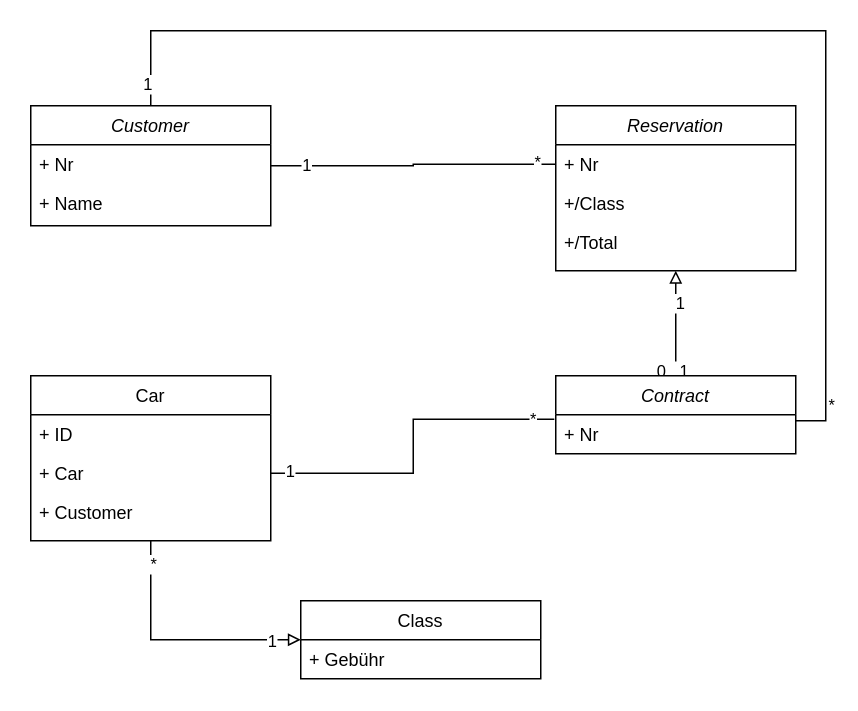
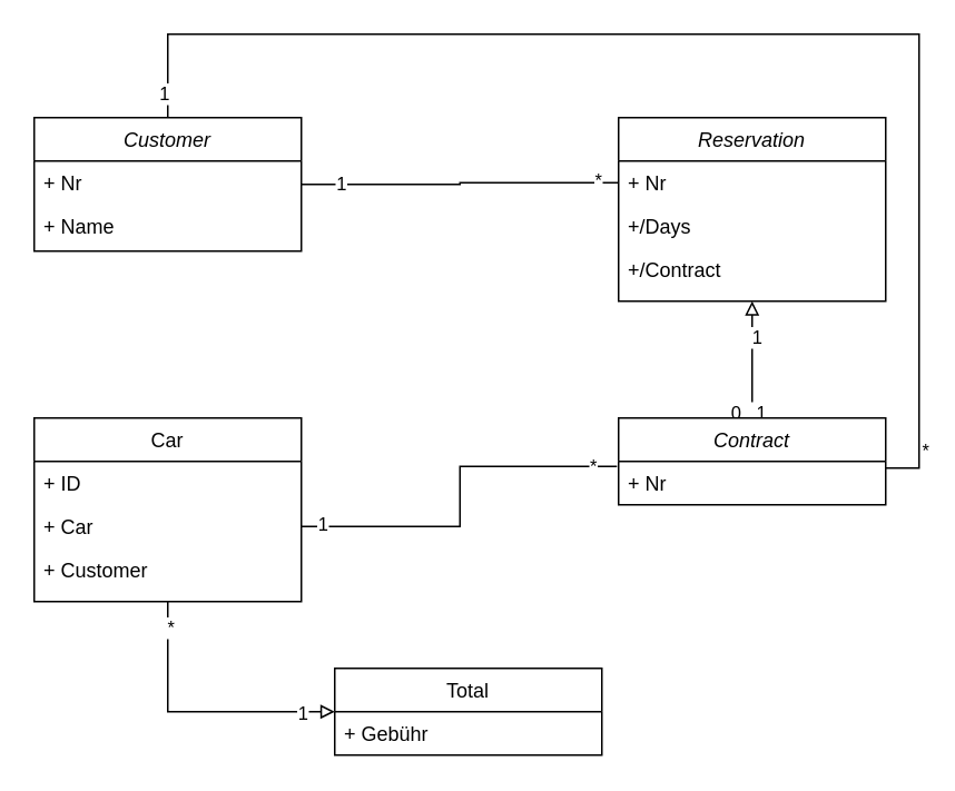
  <mxCell id="0" />
  <mxCell id="1" parent="0" />
  <mxCell id="2" style="edgeStyle=orthogonalEdgeStyle;rounded=0;orthogonalLoop=1;jettySize=auto;html=1;entryX=0;entryY=0.5;entryDx=0;entryDy=0;endArrow=none;endFill=0;" edge="1" parent="1" source="8" target="19"><mxGeometry relative="1" as="geometry" /></mxCell>
  <mxCell id="3" value="1" style="edgeLabel;html=1;align=center;verticalAlign=middle;resizable=0;points=[];" vertex="1" connectable="0" parent="2"><mxGeometry x="-0.759" y="1" relative="1" as="geometry"><mxPoint as="offset" /></mxGeometry></mxCell>
  <mxCell id="4" value="*" style="edgeLabel;html=1;align=center;verticalAlign=middle;resizable=0;points=[];" vertex="1" connectable="0" parent="2"><mxGeometry x="0.864" y="2" relative="1" as="geometry"><mxPoint as="offset" /></mxGeometry></mxCell>
  <mxCell id="5" style="edgeStyle=orthogonalEdgeStyle;rounded=0;orthogonalLoop=1;jettySize=auto;html=1;entryX=1;entryY=0.154;entryDx=0;entryDy=0;entryPerimeter=0;endArrow=none;endFill=0;" edge="1" parent="1" source="8" target="26"><mxGeometry relative="1" as="geometry"><Array as="points"><mxPoint x="100" y="20" /><mxPoint x="550" y="20" /><mxPoint x="550" y="280" /></Array></mxGeometry></mxCell>
  <mxCell id="6" value="1" style="edgeLabel;html=1;align=center;verticalAlign=middle;resizable=0;points=[];" vertex="1" connectable="0" parent="5"><mxGeometry x="-0.962" y="3" relative="1" as="geometry"><mxPoint as="offset" /></mxGeometry></mxCell>
  <mxCell id="7" value="*" style="edgeLabel;html=1;align=center;verticalAlign=middle;resizable=0;points=[];" vertex="1" connectable="0" parent="5"><mxGeometry x="0.92" y="3" relative="1" as="geometry"><mxPoint as="offset" /></mxGeometry></mxCell>
  <mxCell id="8" value="Customer" style="swimlane;fontStyle=2;align=center;verticalAlign=top;childLayout=stackLayout;horizontal=1;startSize=26;horizontalStack=0;resizeParent=1;resizeLast=0;collapsible=1;marginBottom=0;rounded=0;shadow=0;strokeWidth=1;" parent="1" vertex="1"><mxGeometry x="20" y="70" width="160" height="80" as="geometry"><mxRectangle x="230" y="140" width="160" height="26" as="alternateBounds" /></mxGeometry></mxCell>
  <mxCell id="9" value="+ Nr" style="text;align=left;verticalAlign=top;spacingLeft=4;spacingRight=4;overflow=hidden;rotatable=0;points=[[0,0.5],[1,0.5]];portConstraint=eastwest;" parent="8" vertex="1"><mxGeometry y="26" width="160" height="26" as="geometry" /></mxCell>
  <mxCell id="10" value="+ Name" style="text;align=left;verticalAlign=top;spacingLeft=4;spacingRight=4;overflow=hidden;rotatable=0;points=[[0,0.5],[1,0.5]];portConstraint=eastwest;rounded=0;shadow=0;html=0;" parent="8" vertex="1"><mxGeometry y="52" width="160" height="26" as="geometry" /></mxCell>
  <mxCell id="11" style="edgeStyle=orthogonalEdgeStyle;rounded=0;orthogonalLoop=1;jettySize=auto;html=1;entryX=0;entryY=0.5;entryDx=0;entryDy=0;exitX=0.5;exitY=1;exitDx=0;exitDy=0;endArrow=block;endFill=0;" edge="1" parent="1" source="14" target="27"><mxGeometry relative="1" as="geometry" /></mxCell>
  <mxCell id="12" value="*" style="edgeLabel;html=1;align=center;verticalAlign=middle;resizable=0;points=[];" vertex="1" connectable="0" parent="11"><mxGeometry x="-0.819" y="1" relative="1" as="geometry"><mxPoint as="offset" /></mxGeometry></mxCell>
  <mxCell id="13" value="1" style="edgeLabel;html=1;align=center;verticalAlign=middle;resizable=0;points=[];" vertex="1" connectable="0" parent="11"><mxGeometry x="0.759" relative="1" as="geometry"><mxPoint as="offset" /></mxGeometry></mxCell>
  <mxCell id="14" value="Car" style="swimlane;fontStyle=0;align=center;verticalAlign=top;childLayout=stackLayout;horizontal=1;startSize=26;horizontalStack=0;resizeParent=1;resizeLast=0;collapsible=1;marginBottom=0;rounded=0;shadow=0;strokeWidth=1;" parent="1" vertex="1"><mxGeometry x="20" y="250" width="160" height="110" as="geometry"><mxRectangle x="130" y="380" width="160" height="26" as="alternateBounds" /></mxGeometry></mxCell>
  <mxCell id="15" value="+ ID" style="text;align=left;verticalAlign=top;spacingLeft=4;spacingRight=4;overflow=hidden;rotatable=0;points=[[0,0.5],[1,0.5]];portConstraint=eastwest;" parent="14" vertex="1"><mxGeometry y="26" width="160" height="26" as="geometry" /></mxCell>
  <mxCell id="16" value="+ Car" style="text;align=left;verticalAlign=top;spacingLeft=4;spacingRight=4;overflow=hidden;rotatable=0;points=[[0,0.5],[1,0.5]];portConstraint=eastwest;rounded=0;shadow=0;html=0;" parent="14" vertex="1"><mxGeometry y="52" width="160" height="26" as="geometry" /></mxCell>
  <mxCell id="17" value="+ Customer" style="text;align=left;verticalAlign=top;spacingLeft=4;spacingRight=4;overflow=hidden;rotatable=0;points=[[0,0.5],[1,0.5]];portConstraint=eastwest;rounded=0;shadow=0;html=0;" vertex="1" parent="14"><mxGeometry y="78" width="160" height="26" as="geometry" /></mxCell>
  <mxCell id="18" value="Reservation" style="swimlane;fontStyle=2;align=center;verticalAlign=top;childLayout=stackLayout;horizontal=1;startSize=26;horizontalStack=0;resizeParent=1;resizeLast=0;collapsible=1;marginBottom=0;rounded=0;shadow=0;strokeWidth=1;" vertex="1" parent="1"><mxGeometry x="370" y="70" width="160" height="110" as="geometry"><mxRectangle x="230" y="140" width="160" height="26" as="alternateBounds" /></mxGeometry></mxCell>
  <mxCell id="19" value="+ Nr" style="text;align=left;verticalAlign=top;spacingLeft=4;spacingRight=4;overflow=hidden;rotatable=0;points=[[0,0.5],[1,0.5]];portConstraint=eastwest;" vertex="1" parent="18"><mxGeometry y="26" width="160" height="26" as="geometry" /></mxCell>
- <mxCell id="20" value="+/Class" style="text;align=left;verticalAlign=top;spacingLeft=4;spacingRight=4;overflow=hidden;rotatable=0;points=[[0,0.5],[1,0.5]];portConstraint=eastwest;rounded=0;shadow=0;html=0;" vertex="1" parent="18"><mxGeometry y="52" width="160" height="26" as="geometry" /></mxCell>
- <mxCell id="21" value="+/Total" style="text;align=left;verticalAlign=top;spacingLeft=4;spacingRight=4;overflow=hidden;rotatable=0;points=[[0,0.5],[1,0.5]];portConstraint=eastwest;rounded=0;shadow=0;html=0;" vertex="1" parent="18"><mxGeometry y="78" width="160" height="26" as="geometry" /></mxCell>
+ <mxCell id="20" value="+/Days" style="text;align=left;verticalAlign=top;spacingLeft=4;spacingRight=4;overflow=hidden;rotatable=0;points=[[0,0.5],[1,0.5]];portConstraint=eastwest;rounded=0;shadow=0;html=0;" vertex="1" parent="18"><mxGeometry y="52" width="160" height="26" as="geometry" /></mxCell>
+ <mxCell id="21" value="+/Contract" style="text;align=left;verticalAlign=top;spacingLeft=4;spacingRight=4;overflow=hidden;rotatable=0;points=[[0,0.5],[1,0.5]];portConstraint=eastwest;rounded=0;shadow=0;html=0;" vertex="1" parent="18"><mxGeometry y="78" width="160" height="26" as="geometry" /></mxCell>
  <mxCell id="22" style="edgeStyle=orthogonalEdgeStyle;rounded=0;orthogonalLoop=1;jettySize=auto;html=1;entryX=0.5;entryY=1;entryDx=0;entryDy=0;endArrow=block;endFill=0;" edge="1" parent="1" source="25" target="18"><mxGeometry relative="1" as="geometry"><Array as="points"><mxPoint x="450" y="220" /><mxPoint x="450" y="220" /></Array></mxGeometry></mxCell>
  <mxCell id="23" value="0...1" style="edgeLabel;html=1;align=center;verticalAlign=middle;resizable=0;points=[];" vertex="1" connectable="0" parent="22"><mxGeometry x="-0.882" y="3" relative="1" as="geometry"><mxPoint as="offset" /></mxGeometry></mxCell>
  <mxCell id="24" value="1" style="edgeLabel;html=1;align=center;verticalAlign=middle;resizable=0;points=[];" vertex="1" connectable="0" parent="22"><mxGeometry x="0.399" y="-2" relative="1" as="geometry"><mxPoint as="offset" /></mxGeometry></mxCell>
  <mxCell id="25" value="Contract" style="swimlane;fontStyle=2;align=center;verticalAlign=top;childLayout=stackLayout;horizontal=1;startSize=26;horizontalStack=0;resizeParent=1;resizeLast=0;collapsible=1;marginBottom=0;rounded=0;shadow=0;strokeWidth=1;" vertex="1" parent="1"><mxGeometry x="370" y="250" width="160" height="52" as="geometry"><mxRectangle x="230" y="140" width="160" height="26" as="alternateBounds" /></mxGeometry></mxCell>
  <mxCell id="26" value="+ Nr" style="text;align=left;verticalAlign=top;spacingLeft=4;spacingRight=4;overflow=hidden;rotatable=0;points=[[0,0.5],[1,0.5]];portConstraint=eastwest;" vertex="1" parent="25"><mxGeometry y="26" width="160" height="26" as="geometry" /></mxCell>
- <mxCell id="27" value="Class" style="swimlane;fontStyle=0;align=center;verticalAlign=top;childLayout=stackLayout;horizontal=1;startSize=26;horizontalStack=0;resizeParent=1;resizeLast=0;collapsible=1;marginBottom=0;rounded=0;shadow=0;strokeWidth=1;" vertex="1" parent="1"><mxGeometry x="200" y="400" width="160" height="52" as="geometry"><mxRectangle x="130" y="380" width="160" height="26" as="alternateBounds" /></mxGeometry></mxCell>
+ <mxCell id="27" value="Total" style="swimlane;fontStyle=0;align=center;verticalAlign=top;childLayout=stackLayout;horizontal=1;startSize=26;horizontalStack=0;resizeParent=1;resizeLast=0;collapsible=1;marginBottom=0;rounded=0;shadow=0;strokeWidth=1;" vertex="1" parent="1"><mxGeometry x="200" y="400" width="160" height="52" as="geometry"><mxRectangle x="130" y="380" width="160" height="26" as="alternateBounds" /></mxGeometry></mxCell>
  <mxCell id="28" value="+ Gebühr" style="text;align=left;verticalAlign=top;spacingLeft=4;spacingRight=4;overflow=hidden;rotatable=0;points=[[0,0.5],[1,0.5]];portConstraint=eastwest;" vertex="1" parent="27"><mxGeometry y="26" width="160" height="26" as="geometry" /></mxCell>
  <mxCell id="29" style="edgeStyle=orthogonalEdgeStyle;rounded=0;orthogonalLoop=1;jettySize=auto;html=1;entryX=-0.006;entryY=0.115;entryDx=0;entryDy=0;entryPerimeter=0;endArrow=none;endFill=0;" edge="1" parent="1" source="16" target="26"><mxGeometry relative="1" as="geometry" /></mxCell>
  <mxCell id="30" value="1" style="edgeLabel;html=1;align=center;verticalAlign=middle;resizable=0;points=[];" vertex="1" connectable="0" parent="29"><mxGeometry x="-0.893" y="2" relative="1" as="geometry"><mxPoint as="offset" /></mxGeometry></mxCell>
  <mxCell id="31" value="*" style="edgeLabel;html=1;align=center;verticalAlign=middle;resizable=0;points=[];" vertex="1" connectable="0" parent="29"><mxGeometry x="0.875" relative="1" as="geometry"><mxPoint as="offset" /></mxGeometry></mxCell>
